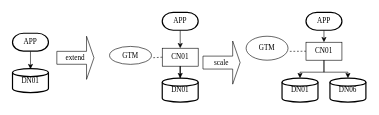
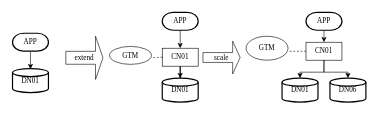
  <mxCell id="0" />
  <mxCell id="1" parent="0" />
  <mxCell id="2" value="DN01" style="strokeWidth=2;html=1;shape=mxgraph.flowchart.database;whiteSpace=wrap;hachureGap=4;fontFamily=Times New Roman;flipH=1;movable=1;resizable=1;rotatable=1;deletable=1;editable=1;locked=0;connectable=1;" parent="1" vertex="1"><mxGeometry x="270" y="130" width="60" height="40" as="geometry" /></mxCell>
  <mxCell id="3" value="CN01" style="rounded=0;whiteSpace=wrap;html=1;hachureGap=4;fontFamily=Times New Roman;flipH=1;movable=0;resizable=0;rotatable=0;deletable=0;editable=0;locked=1;connectable=0;" parent="1" vertex="1"><mxGeometry x="270" y="80" width="60" height="30" as="geometry" /></mxCell>
  <mxCell id="4" style="edgeStyle=orthogonalEdgeStyle;rounded=0;hachureGap=4;orthogonalLoop=1;jettySize=auto;html=1;entryX=0.5;entryY=0;entryDx=0;entryDy=0;entryPerimeter=0;fontFamily=Architects Daughter;fontSource=https%3A%2F%2Ffonts.googleapis.com%2Fcss%3Ffamily%3DArchitects%2BDaughter;movable=0;resizable=0;rotatable=0;deletable=0;editable=0;locked=1;connectable=0;" parent="1" source="3" target="2" edge="1"><mxGeometry relative="1" as="geometry" /></mxCell>
  <mxCell id="5" value="DN01" style="strokeWidth=2;html=1;shape=mxgraph.flowchart.database;whiteSpace=wrap;hachureGap=4;fontFamily=Times New Roman;flipH=1;movable=1;resizable=1;rotatable=1;deletable=1;editable=1;locked=0;connectable=1;" parent="1" vertex="1"><mxGeometry x="470" y="130" width="60" height="40" as="geometry" /></mxCell>
  <mxCell id="6" value="CN01" style="rounded=0;whiteSpace=wrap;html=1;hachureGap=4;fontFamily=Times New Roman;flipH=1;movable=0;resizable=0;rotatable=0;deletable=0;editable=0;locked=1;connectable=0;" parent="1" vertex="1"><mxGeometry x="510" y="70" width="60" height="30" as="geometry" /></mxCell>
  <mxCell id="7" style="edgeStyle=orthogonalEdgeStyle;rounded=0;hachureGap=4;orthogonalLoop=1;jettySize=auto;html=1;entryX=0.5;entryY=0;entryDx=0;entryDy=0;entryPerimeter=0;fontFamily=Architects Daughter;fontSource=https%3A%2F%2Ffonts.googleapis.com%2Fcss%3Ffamily%3DArchitects%2BDaughter;movable=0;resizable=0;rotatable=0;deletable=0;editable=0;locked=1;connectable=0;" parent="1" source="6" target="5" edge="1"><mxGeometry relative="1" as="geometry" /></mxCell>
  <mxCell id="8" value="DN06" style="strokeWidth=2;html=1;shape=mxgraph.flowchart.database;whiteSpace=wrap;hachureGap=4;fontFamily=Times New Roman;flipH=1;movable=1;resizable=1;rotatable=1;deletable=1;editable=1;locked=0;connectable=1;" parent="1" vertex="1"><mxGeometry x="550" y="130" width="60" height="40" as="geometry" /></mxCell>
  <mxCell id="9" style="edgeStyle=orthogonalEdgeStyle;rounded=0;hachureGap=4;orthogonalLoop=1;jettySize=auto;html=1;exitX=0.5;exitY=1;exitDx=0;exitDy=0;entryX=0.5;entryY=0;entryDx=0;entryDy=0;entryPerimeter=0;fontFamily=Architects Daughter;fontSource=https%3A%2F%2Ffonts.googleapis.com%2Fcss%3Ffamily%3DArchitects%2BDaughter;movable=0;resizable=0;rotatable=0;deletable=0;editable=0;locked=1;connectable=0;" parent="1" source="6" target="8" edge="1"><mxGeometry relative="1" as="geometry" /></mxCell>
  <mxCell id="10" style="edgeStyle=orthogonalEdgeStyle;rounded=0;hachureGap=4;orthogonalLoop=1;jettySize=auto;html=1;exitX=0.5;exitY=1;exitDx=0;exitDy=0;exitPerimeter=0;entryX=0.5;entryY=0;entryDx=0;entryDy=0;fontFamily=Architects Daughter;fontSource=https%3A%2F%2Ffonts.googleapis.com%2Fcss%3Ffamily%3DArchitects%2BDaughter;movable=0;resizable=0;rotatable=0;deletable=0;editable=0;locked=1;connectable=0;" parent="1" source="11" target="3" edge="1"><mxGeometry relative="1" as="geometry" /></mxCell>
  <mxCell id="11" value="APP" style="strokeWidth=2;html=1;shape=mxgraph.flowchart.terminator;whiteSpace=wrap;hachureGap=4;fontFamily=Times New Roman;flipH=1;movable=1;resizable=1;rotatable=1;deletable=1;editable=1;locked=0;connectable=1;" parent="1" vertex="1"><mxGeometry x="270" y="20" width="60" height="30" as="geometry" /></mxCell>
  <mxCell id="12" style="edgeStyle=orthogonalEdgeStyle;rounded=0;hachureGap=4;orthogonalLoop=1;jettySize=auto;html=1;exitX=0.5;exitY=1;exitDx=0;exitDy=0;exitPerimeter=0;entryX=0.5;entryY=0;entryDx=0;entryDy=0;fontFamily=Architects Daughter;fontSource=https%3A%2F%2Ffonts.googleapis.com%2Fcss%3Ffamily%3DArchitects%2BDaughter;movable=0;resizable=0;rotatable=0;deletable=0;editable=0;locked=1;connectable=0;" parent="1" source="13" target="6" edge="1"><mxGeometry relative="1" as="geometry" /></mxCell>
  <mxCell id="13" value="APP" style="strokeWidth=2;html=1;shape=mxgraph.flowchart.terminator;whiteSpace=wrap;hachureGap=4;fontFamily=Times New Roman;flipH=1;movable=1;resizable=1;rotatable=1;deletable=1;editable=1;locked=0;connectable=1;" parent="1" vertex="1"><mxGeometry x="510" y="20" width="60" height="30" as="geometry" /></mxCell>
  <mxCell id="14" value="GTM" style="ellipse;whiteSpace=wrap;html=1;hachureGap=4;fontFamily=Times New Roman;flipH=1;movable=1;resizable=1;rotatable=1;deletable=1;editable=1;locked=0;connectable=1;" parent="1" vertex="1"><mxGeometry x="410" y="60" width="70" height="40" as="geometry" /></mxCell>
  <mxCell id="15" value="" style="endArrow=none;dashed=1;html=1;rounded=0;hachureGap=4;fontFamily=Architects Daughter;fontSource=https%3A%2F%2Ffonts.googleapis.com%2Fcss%3Ffamily%3DArchitects%2BDaughter;exitX=0;exitY=0.5;exitDx=0;exitDy=0;entryX=-0.022;entryY=0.631;entryDx=0;entryDy=0;entryPerimeter=0;movable=0;resizable=0;rotatable=0;deletable=0;editable=0;locked=1;connectable=0;" parent="1" source="6" target="14" edge="1"><mxGeometry width="50" height="50" relative="1" as="geometry"><mxPoint x="550" y="170" as="sourcePoint" /><mxPoint x="510" y="60" as="targetPoint" /></mxGeometry></mxCell>
  <mxCell id="16" value="GTM" style="ellipse;whiteSpace=wrap;html=1;hachureGap=4;fontFamily=Times New Roman;flipH=1;movable=1;resizable=1;rotatable=1;deletable=1;editable=1;locked=0;connectable=1;" parent="1" vertex="1"><mxGeometry x="182" y="77" width="70" height="30" as="geometry" /></mxCell>
  <mxCell id="17" value="" style="endArrow=none;dashed=1;html=1;rounded=0;hachureGap=4;fontFamily=Architects Daughter;fontSource=https%3A%2F%2Ffonts.googleapis.com%2Fcss%3Ffamily%3DArchitects%2BDaughter;exitX=0;exitY=0.5;exitDx=0;exitDy=0;entryX=-0.022;entryY=0.631;entryDx=0;entryDy=0;entryPerimeter=0;movable=0;resizable=0;rotatable=0;deletable=0;editable=0;locked=1;connectable=0;" parent="1" target="16" edge="1"><mxGeometry width="50" height="50" relative="1" as="geometry"><mxPoint x="270" y="95" as="sourcePoint" /><mxPoint x="270" y="70" as="targetPoint" /></mxGeometry></mxCell>
  <mxCell id="18" style="edgeStyle=orthogonalEdgeStyle;rounded=0;hachureGap=4;orthogonalLoop=1;jettySize=auto;html=1;exitX=0.5;exitY=1;exitDx=0;exitDy=0;exitPerimeter=0;entryX=0.5;entryY=0;entryDx=0;entryDy=0;fontFamily=Architects Daughter;fontSource=https%3A%2F%2Ffonts.googleapis.com%2Fcss%3Ffamily%3DArchitects%2BDaughter;movable=0;resizable=0;rotatable=0;deletable=0;editable=0;locked=1;connectable=0;" parent="1" source="19" edge="1"><mxGeometry relative="1" as="geometry"><mxPoint x="50" y="115" as="targetPoint" /></mxGeometry></mxCell>
  <mxCell id="19" value="APP" style="strokeWidth=2;html=1;shape=mxgraph.flowchart.terminator;whiteSpace=wrap;hachureGap=4;fontFamily=Times New Roman;flipH=1;movable=1;resizable=1;rotatable=1;deletable=1;editable=1;locked=0;connectable=1;strokeColor=default;" parent="1" vertex="1"><mxGeometry x="20" y="55" width="60" height="30" as="geometry" /></mxCell>
- <mxCell id="20" value="scale" style="shape=singleArrow;whiteSpace=wrap;html=1;hachureGap=4;fontFamily=Architects Daughter;fontSource=https%3A%2F%2Ffonts.googleapis.com%2Fcss%3Ffamily%3DArchitects%2BDaughter;movable=1;resizable=1;rotatable=1;deletable=1;editable=1;locked=0;connectable=1;" parent="1" vertex="1"><mxGeometry x="338" y="68" width="62" height="72" as="geometry" /></mxCell>
- <mxCell id="21" value="extend" style="shape=singleArrow;whiteSpace=wrap;html=1;hachureGap=4;fontFamily=Architects Daughter;fontSource=https%3A%2F%2Ffonts.googleapis.com%2Fcss%3Ffamily%3DArchitects%2BDaughter;movable=1;resizable=1;rotatable=1;deletable=1;editable=1;locked=0;connectable=1;" parent="1" vertex="1"><mxGeometry x="94" y="60" width="62" height="72" as="geometry" /></mxCell>
+ <mxCell id="20" value="scale" style="shape=singleArrow;whiteSpace=wrap;html=1;hachureGap=4;fontFamily=Architects Daughter;fontSource=https%3A%2F%2Ffonts.googleapis.com%2Fcss%3Ffamily%3DArchitects%2BDaughter;movable=1;resizable=1;rotatable=1;deletable=1;editable=1;locked=0;connectable=1;" parent="1" vertex="1"><mxGeometry x="338" y="68" width="62" height="55" as="geometry" /></mxCell>
+ <mxCell id="21" value="extend" style="shape=singleArrow;whiteSpace=wrap;html=1;hachureGap=4;fontFamily=Architects Daughter;fontSource=https%3A%2F%2Ffonts.googleapis.com%2Fcss%3Ffamily%3DArchitects%2BDaughter;movable=1;resizable=1;rotatable=1;deletable=1;editable=1;locked=0;connectable=1;" parent="1" vertex="1"><mxGeometry x="109" y="60" width="62" height="72" as="geometry" /></mxCell>
  <mxCell id="22" value="DN01" style="strokeWidth=2;html=1;shape=mxgraph.flowchart.database;whiteSpace=wrap;hachureGap=4;fontFamily=Times New Roman;flipH=1;movable=1;resizable=1;rotatable=1;deletable=1;editable=1;locked=0;connectable=1;" vertex="1" parent="1"><mxGeometry x="20" y="114" width="60" height="40" as="geometry" /></mxCell>
